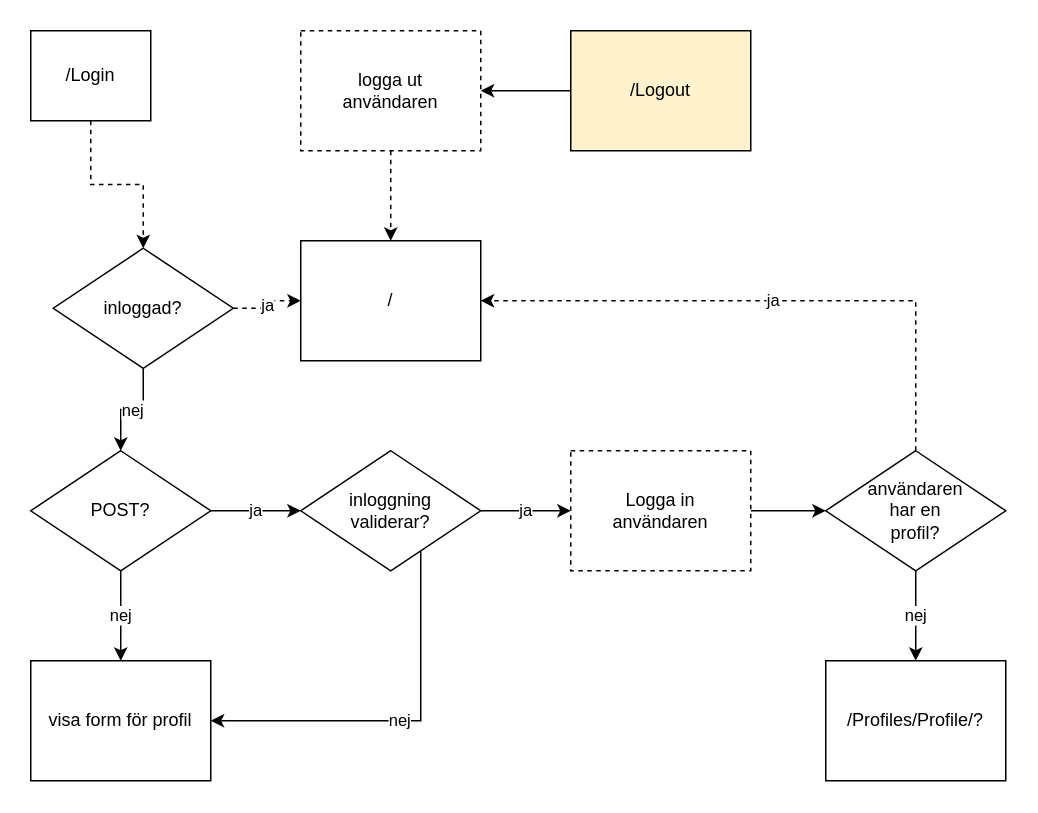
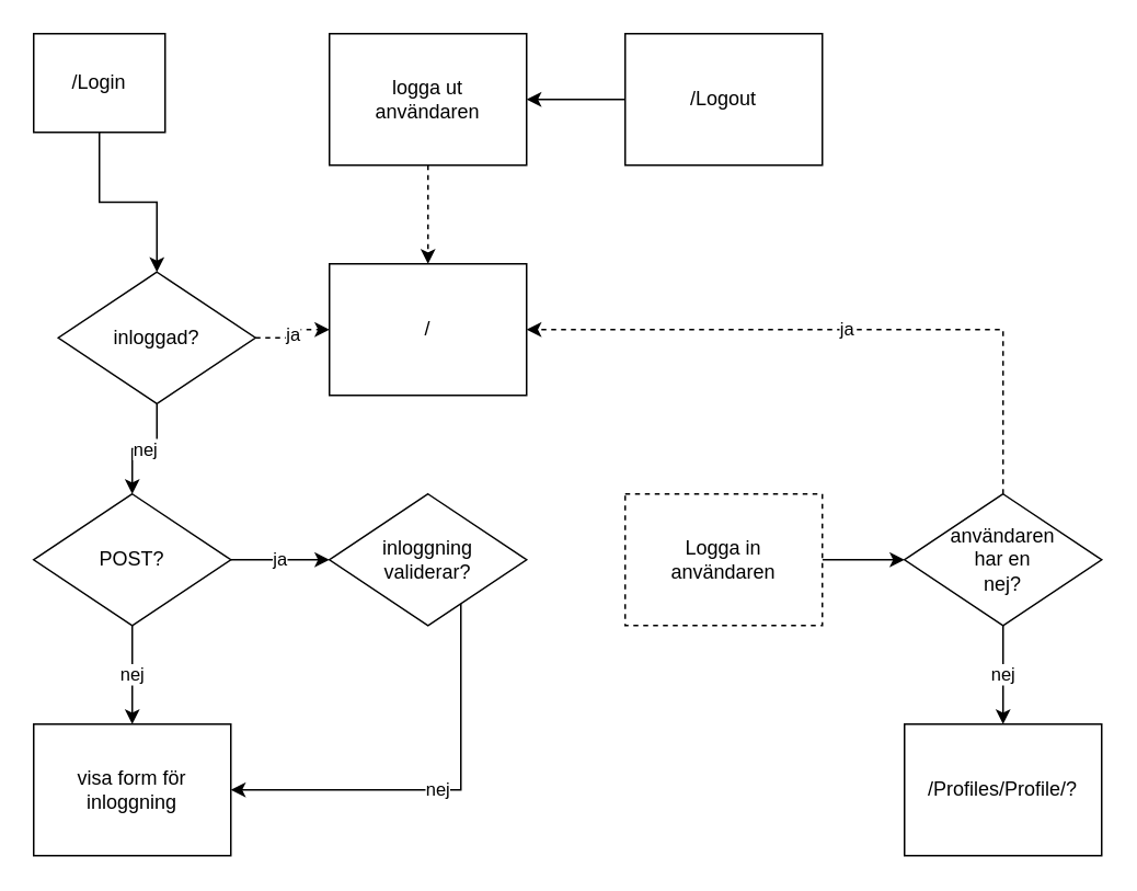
  <mxCell id="0" />
  <mxCell id="1" parent="0" />
  <mxCell id="2" value="" style="edgeStyle=orthogonalEdgeStyle;rounded=0;orthogonalLoop=1;jettySize=auto;html=1;" parent="1" source="3" target="24" edge="1"><mxGeometry relative="1" as="geometry" /></mxCell>
- <mxCell id="3" value="/Logout" style="rounded=0;whiteSpace=wrap;html=1;fillColor=#fff2cc;" parent="1" vertex="1"><mxGeometry x="380" y="20" width="120" height="80" as="geometry" /></mxCell>
- <mxCell id="4" value="" style="edgeStyle=orthogonalEdgeStyle;rounded=0;orthogonalLoop=1;jettySize=auto;html=1;dashed=1;" parent="1" source="5" target="8" edge="1"><mxGeometry relative="1" as="geometry" /></mxCell>
+ <mxCell id="3" value="/Logout" style="rounded=0;whiteSpace=wrap;html=1;" parent="1" vertex="1"><mxGeometry x="380" y="20" width="120" height="80" as="geometry" /></mxCell>
+ <mxCell id="4" value="" style="edgeStyle=orthogonalEdgeStyle;rounded=0;orthogonalLoop=1;jettySize=auto;html=1;" parent="1" source="5" target="8" edge="1"><mxGeometry relative="1" as="geometry" /></mxCell>
  <mxCell id="5" value="/Login" style="rounded=0;whiteSpace=wrap;html=1;" parent="1" vertex="1"><mxGeometry x="20" y="20" width="80" height="60" as="geometry" /></mxCell>
  <mxCell id="6" value="nej" style="edgeStyle=orthogonalEdgeStyle;rounded=0;orthogonalLoop=1;jettySize=auto;html=1;" parent="1" source="8" target="11" edge="1"><mxGeometry relative="1" as="geometry" /></mxCell>
  <mxCell id="7" value="ja" style="edgeStyle=orthogonalEdgeStyle;rounded=0;orthogonalLoop=1;jettySize=auto;html=1;dashed=1;" parent="1" source="8" target="16" edge="1"><mxGeometry relative="1" as="geometry" /></mxCell>
  <mxCell id="8" value="inloggad?" style="rhombus;whiteSpace=wrap;html=1;rounded=0;" parent="1" vertex="1"><mxGeometry x="35" y="165" width="120" height="80" as="geometry" /></mxCell>
  <mxCell id="9" value="nej" style="edgeStyle=orthogonalEdgeStyle;rounded=0;orthogonalLoop=1;jettySize=auto;html=1;" parent="1" source="11" target="12" edge="1"><mxGeometry relative="1" as="geometry" /></mxCell>
  <mxCell id="10" value="ja" style="edgeStyle=orthogonalEdgeStyle;rounded=0;orthogonalLoop=1;jettySize=auto;html=1;" parent="1" source="11" target="15" edge="1"><mxGeometry relative="1" as="geometry" /></mxCell>
  <mxCell id="11" value="POST?" style="rhombus;whiteSpace=wrap;html=1;rounded=0;" parent="1" vertex="1"><mxGeometry x="20" y="300" width="120" height="80" as="geometry" /></mxCell>
- <mxCell id="12" value="visa form för profil" style="whiteSpace=wrap;html=1;rounded=0;" parent="1" vertex="1"><mxGeometry x="20" y="440" width="120" height="80" as="geometry" /></mxCell>
+ <mxCell id="12" value="visa form för inloggning" style="whiteSpace=wrap;html=1;rounded=0;" parent="1" vertex="1"><mxGeometry x="20" y="440" width="120" height="80" as="geometry" /></mxCell>
  <mxCell id="13" value="nej" style="edgeStyle=orthogonalEdgeStyle;rounded=0;orthogonalLoop=1;jettySize=auto;html=1;entryX=1;entryY=0.5;entryDx=0;entryDy=0;" parent="1" source="15" target="12" edge="1"><mxGeometry relative="1" as="geometry"><Array as="points"><mxPoint x="280" y="480" /></Array></mxGeometry></mxCell>
- <mxCell id="14" value="ja" style="edgeStyle=orthogonalEdgeStyle;rounded=0;orthogonalLoop=1;jettySize=auto;html=1;" parent="1" source="15" target="18" edge="1"><mxGeometry relative="1" as="geometry" /></mxCell>
  <mxCell id="15" value="inloggning&lt;br&gt;validerar?" style="rhombus;whiteSpace=wrap;html=1;rounded=0;" parent="1" vertex="1"><mxGeometry x="200" y="300" width="120" height="80" as="geometry" /></mxCell>
  <mxCell id="16" value="/" style="whiteSpace=wrap;html=1;rounded=0;" parent="1" vertex="1"><mxGeometry x="200" y="160" width="120" height="80" as="geometry" /></mxCell>
  <mxCell id="17" value="" style="edgeStyle=orthogonalEdgeStyle;rounded=0;orthogonalLoop=1;jettySize=auto;html=1;" parent="1" source="18" target="21" edge="1"><mxGeometry relative="1" as="geometry" /></mxCell>
  <mxCell id="18" value="Logga in&lt;br&gt;användaren" style="whiteSpace=wrap;html=1;rounded=0;dashed=1;" parent="1" vertex="1"><mxGeometry x="380" y="300" width="120" height="80" as="geometry" /></mxCell>
  <mxCell id="19" value="ja" style="edgeStyle=orthogonalEdgeStyle;rounded=0;orthogonalLoop=1;jettySize=auto;html=1;entryX=1;entryY=0.5;entryDx=0;entryDy=0;dashed=1;" parent="1" source="21" target="16" edge="1"><mxGeometry relative="1" as="geometry"><Array as="points"><mxPoint x="610" y="200" /></Array></mxGeometry></mxCell>
  <mxCell id="20" value="nej" style="edgeStyle=orthogonalEdgeStyle;rounded=0;orthogonalLoop=1;jettySize=auto;html=1;" parent="1" source="21" target="22" edge="1"><mxGeometry relative="1" as="geometry" /></mxCell>
- <mxCell id="21" value="användaren&lt;br&gt;har en&lt;br&gt;profil?" style="rhombus;whiteSpace=wrap;html=1;rounded=0;" parent="1" vertex="1"><mxGeometry x="550" y="300" width="120" height="80" as="geometry" /></mxCell>
+ <mxCell id="21" value="användaren&lt;br&gt;har en&lt;br&gt;nej?" style="rhombus;whiteSpace=wrap;html=1;rounded=0;" parent="1" vertex="1"><mxGeometry x="550" y="300" width="120" height="80" as="geometry" /></mxCell>
  <mxCell id="22" value="/Profiles/Profile/?" style="whiteSpace=wrap;html=1;rounded=0;" parent="1" vertex="1"><mxGeometry x="550" y="440" width="120" height="80" as="geometry" /></mxCell>
  <mxCell id="23" value="" style="edgeStyle=orthogonalEdgeStyle;rounded=0;orthogonalLoop=1;jettySize=auto;html=1;dashed=1;" parent="1" source="24" target="16" edge="1"><mxGeometry relative="1" as="geometry" /></mxCell>
- <mxCell id="24" value="logga ut&lt;br&gt;användaren" style="rounded=0;whiteSpace=wrap;html=1;dashed=1;" parent="1" vertex="1"><mxGeometry x="200" y="20" width="120" height="80" as="geometry" /></mxCell>
+ <mxCell id="24" value="logga ut&lt;br&gt;användaren" style="rounded=0;whiteSpace=wrap;html=1;" parent="1" vertex="1"><mxGeometry x="200" y="20" width="120" height="80" as="geometry" /></mxCell>
